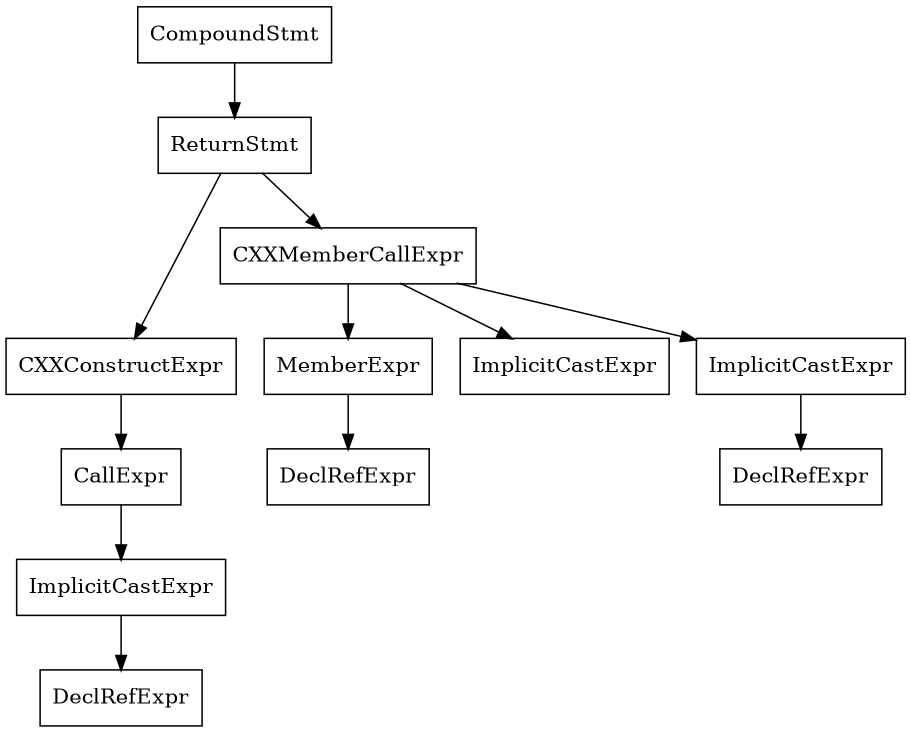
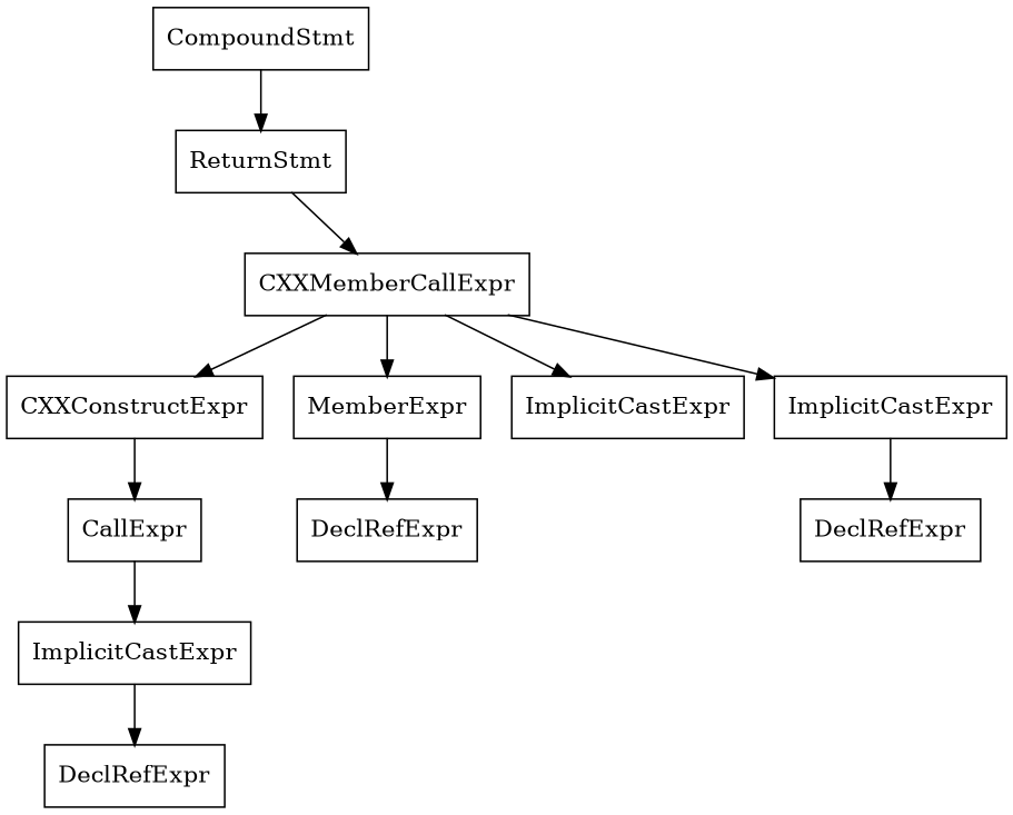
  digraph {
    node [shape=record]
    n1 [label="{CompoundStmt}"]
    n2 [label="{ReturnStmt}"]
    n3 [label="{CXXConstructExpr}"]
    n4 [label="{CXXMemberCallExpr}"]
    n5 [label="{CallExpr}"]
    n6 [label="{ImplicitCastExpr}"]
    n7 [label="{DeclRefExpr}"]
    n8 [label="{MemberExpr}"]
    n9 [label="{ImplicitCastExpr}"]
    n10 [label="{ImplicitCastExpr}"]
    n11 [label="{DeclRefExpr}"]
    n12 [label="{DeclRefExpr}"]
    n1 -> n2
-   n2 -> n3
+   n4 -> n3
    n2 -> n4
    n3 -> n5
    n4 -> n8
    n4 -> n9
    n4 -> n10
    n5 -> n6
    n6 -> n7
    n8 -> n11
    n10 -> n12
  }
